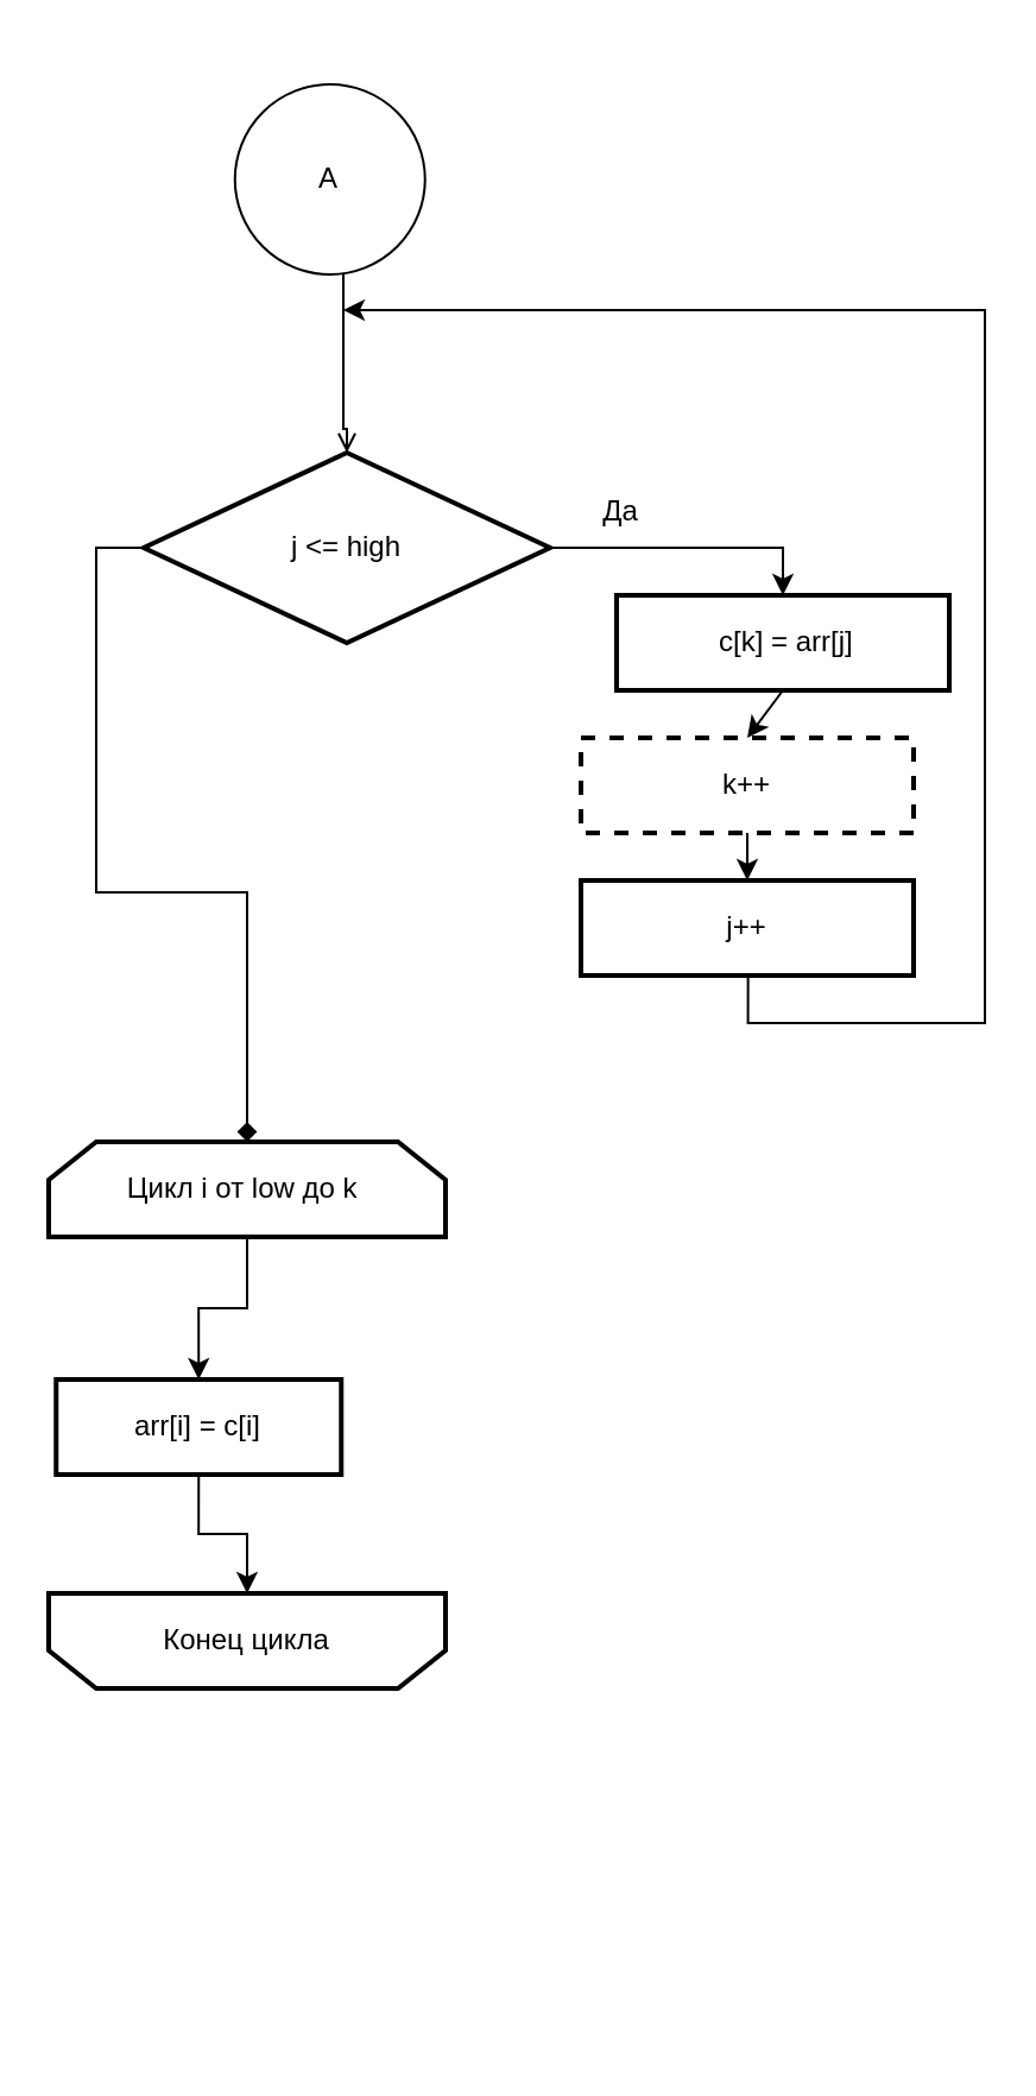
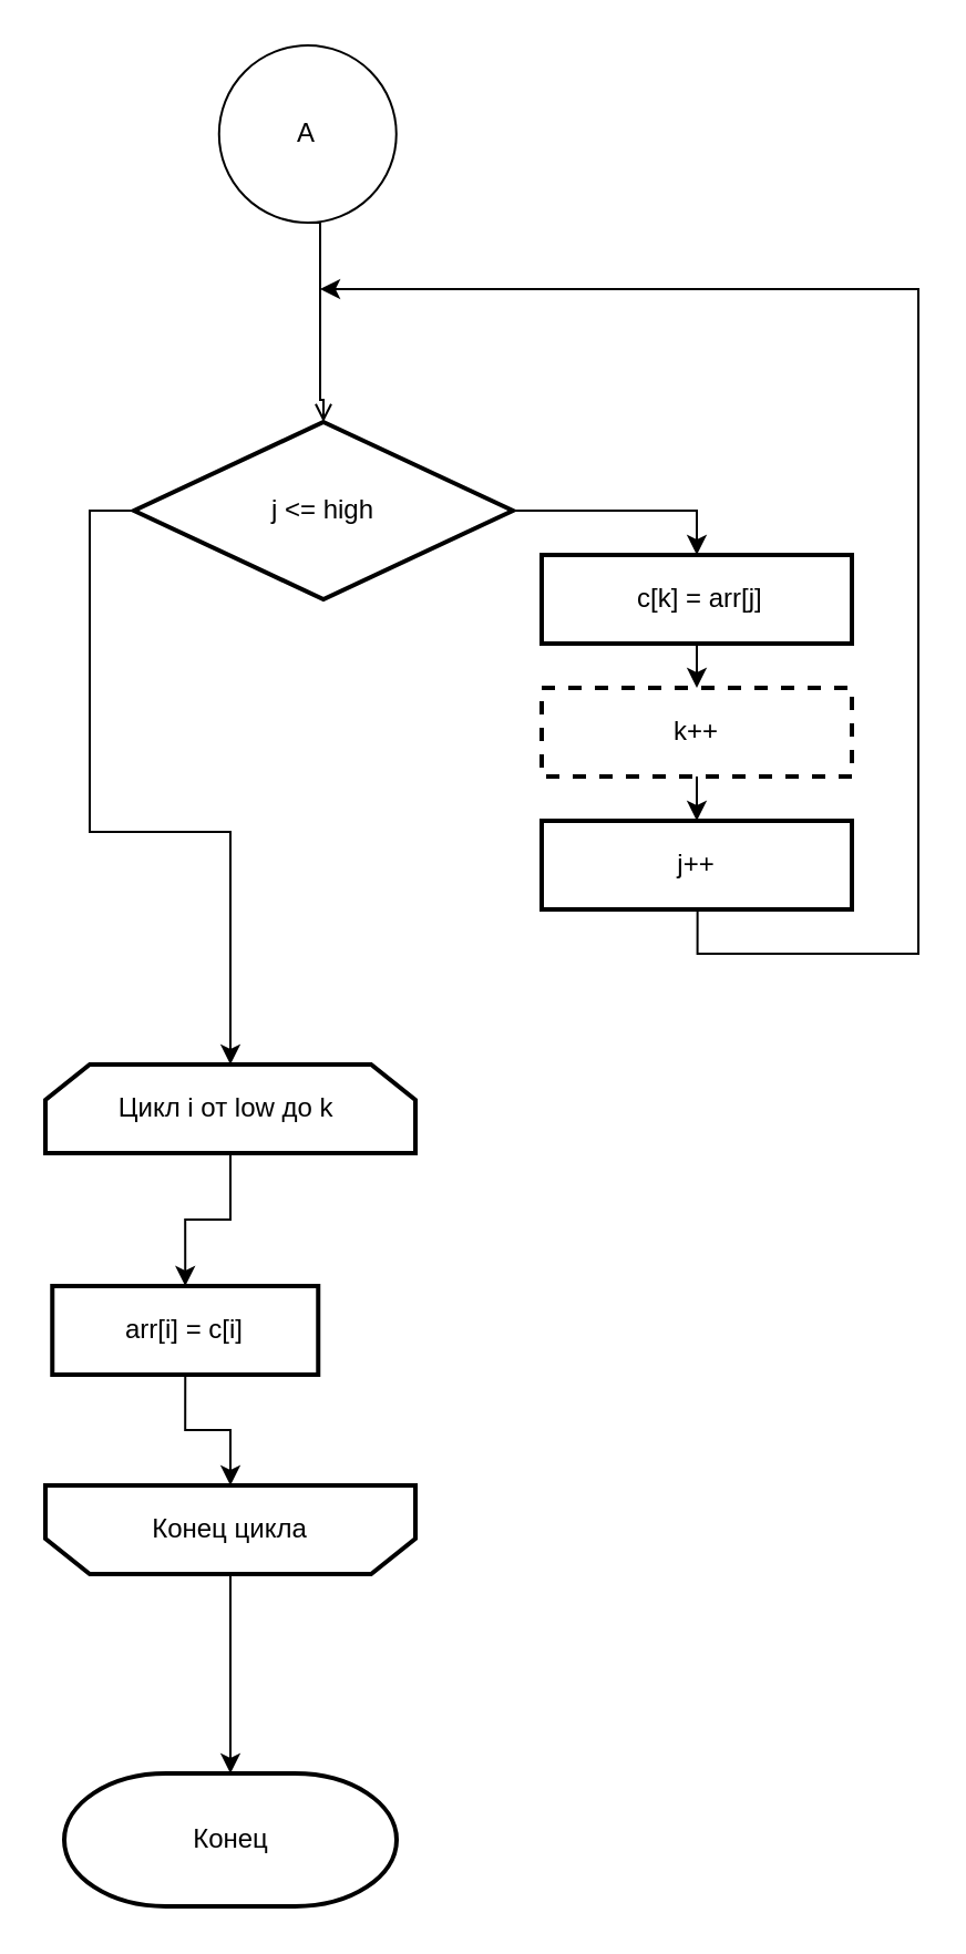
  <mxCell id="0" />
  <mxCell id="1" parent="0" />
+ <mxCell id="2" value="Конец" style="strokeWidth=2;html=1;shape=mxgraph.flowchart.terminator;whiteSpace=wrap;" parent="1" vertex="1"><mxGeometry x="28.5" y="800" width="150" height="60" as="geometry" /></mxCell>
  <mxCell id="3" style="edgeStyle=orthogonalEdgeStyle;rounded=0;orthogonalLoop=1;jettySize=auto;html=1;exitX=0.5;exitY=1;exitDx=0;exitDy=0;entryX=0.5;entryY=0;entryDx=0;entryDy=0;" parent="1" source="4" target="14" edge="1"><mxGeometry relative="1" as="geometry" /></mxCell>
  <mxCell id="4" value="Цикл i от low до k&amp;nbsp;" style="shape=loopLimit;whiteSpace=wrap;html=1;strokeWidth=2;direction=east;" parent="1" vertex="1"><mxGeometry x="20" y="480" width="167" height="40" as="geometry" /></mxCell>
+ <mxCell id="5" style="edgeStyle=orthogonalEdgeStyle;rounded=0;orthogonalLoop=1;jettySize=auto;html=1;exitX=0.5;exitY=0;exitDx=0;exitDy=0;entryX=0.5;entryY=0;entryDx=0;entryDy=0;entryPerimeter=0;" parent="1" source="6" target="2" edge="1"><mxGeometry relative="1" as="geometry" /></mxCell>
  <mxCell id="6" value="Конец цикла" style="shape=loopLimit;whiteSpace=wrap;html=1;strokeWidth=2;direction=west;" parent="1" vertex="1"><mxGeometry x="20" y="670" width="167" height="40" as="geometry" /></mxCell>
  <mxCell id="7" style="edgeStyle=orthogonalEdgeStyle;rounded=0;orthogonalLoop=1;jettySize=auto;html=1;exitX=1;exitY=0.5;exitDx=0;exitDy=0;entryX=0.5;entryY=0;entryDx=0;entryDy=0;" parent="1" source="9" target="17" edge="1"><mxGeometry relative="1" as="geometry"><mxPoint x="314.32" y="280" as="targetPoint" /></mxGeometry></mxCell>
- <mxCell id="8" style="edgeStyle=orthogonalEdgeStyle;rounded=0;orthogonalLoop=1;jettySize=auto;html=1;exitX=0;exitY=0.5;exitDx=0;exitDy=0;entryX=0.5;entryY=0;entryDx=0;entryDy=0;endArrow=diamond;" parent="1" source="9" target="4" edge="1"><mxGeometry relative="1" as="geometry" /></mxCell>
+ <mxCell id="8" style="edgeStyle=orthogonalEdgeStyle;rounded=0;orthogonalLoop=1;jettySize=auto;html=1;exitX=0;exitY=0.5;exitDx=0;exitDy=0;entryX=0.5;entryY=0;entryDx=0;entryDy=0;" parent="1" source="9" target="4" edge="1"><mxGeometry relative="1" as="geometry" /></mxCell>
  <mxCell id="9" value="j &amp;lt;= high" style="rhombus;whiteSpace=wrap;html=1;strokeWidth=2;" parent="1" vertex="1"><mxGeometry x="59.99" y="190" width="171" height="80" as="geometry" /></mxCell>
  <mxCell id="10" style="edgeStyle=orthogonalEdgeStyle;rounded=0;orthogonalLoop=1;jettySize=auto;html=1;exitX=0.5;exitY=1;exitDx=0;exitDy=0;" parent="1" edge="1"><mxGeometry relative="1" as="geometry"><mxPoint x="144" y="130" as="targetPoint" /><Array as="points"><mxPoint x="314" y="430" /><mxPoint x="414" y="430" /><mxPoint x="414" y="130" /></Array><mxPoint x="314.32" y="410" as="sourcePoint" /></mxGeometry></mxCell>
  <mxCell id="11" style="edgeStyle=orthogonalEdgeStyle;rounded=0;orthogonalLoop=1;jettySize=auto;html=1;exitX=0.5;exitY=1;exitDx=0;exitDy=0;entryX=0.5;entryY=0;entryDx=0;entryDy=0;endArrow=open;" parent="1" source="12" target="9" edge="1"><mxGeometry relative="1" as="geometry"><Array as="points"><mxPoint x="144" y="100" /><mxPoint x="144" y="180" /></Array></mxGeometry></mxCell>
- <mxCell id="12" value="А" style="ellipse;whiteSpace=wrap;html=1;aspect=fixed;" parent="1" vertex="1"><mxGeometry x="98.38" y="35" width="80" height="80" as="geometry" /></mxCell>
+ <mxCell id="12" value="А" style="ellipse;whiteSpace=wrap;html=1;aspect=fixed;" parent="1" vertex="1"><mxGeometry x="98.38" y="20" width="80" height="80" as="geometry" /></mxCell>
  <mxCell id="13" style="edgeStyle=orthogonalEdgeStyle;rounded=0;orthogonalLoop=1;jettySize=auto;html=1;exitX=0.5;exitY=1;exitDx=0;exitDy=0;entryX=0.5;entryY=1;entryDx=0;entryDy=0;" parent="1" source="14" target="6" edge="1"><mxGeometry relative="1" as="geometry" /></mxCell>
  <mxCell id="14" value="arr[i] = c[i]" style="rounded=0;whiteSpace=wrap;html=1;absoluteArcSize=1;arcSize=14;strokeWidth=2;" parent="1" vertex="1"><mxGeometry x="23.13" y="580" width="120" height="40" as="geometry" /></mxCell>
- <mxCell id="15" value="Да" style="text;html=1;strokeColor=none;fillColor=none;align=center;verticalAlign=middle;whiteSpace=wrap;rounded=0;" parent="1" vertex="1"><mxGeometry x="230.99" y="200" width="60" height="30" as="geometry" /></mxCell>
  <mxCell id="16" style="edgeStyle=none;rounded=0;orthogonalLoop=1;jettySize=auto;html=1;exitX=0.5;exitY=1;exitDx=0;exitDy=0;entryX=0.5;entryY=0;entryDx=0;entryDy=0;" edge="1" parent="1" source="17" target="19"><mxGeometry relative="1" as="geometry" /></mxCell>
- <mxCell id="17" value="&amp;nbsp;c[k] = arr[j]" style="rounded=0;whiteSpace=wrap;html=1;absoluteArcSize=1;arcSize=14;strokeWidth=2;" vertex="1" parent="1"><mxGeometry x="259" y="250" width="140" height="40" as="geometry" /></mxCell>
+ <mxCell id="17" value="&amp;nbsp;c[k] = arr[j]" style="rounded=0;whiteSpace=wrap;html=1;absoluteArcSize=1;arcSize=14;strokeWidth=2;" vertex="1" parent="1"><mxGeometry x="244" y="250" width="140" height="40" as="geometry" /></mxCell>
  <mxCell id="18" style="edgeStyle=none;rounded=0;orthogonalLoop=1;jettySize=auto;html=1;exitX=0.5;exitY=1;exitDx=0;exitDy=0;entryX=0.5;entryY=0;entryDx=0;entryDy=0;" edge="1" parent="1" source="19" target="20"><mxGeometry relative="1" as="geometry" /></mxCell>
  <mxCell id="19" value="k++" style="rounded=0;whiteSpace=wrap;html=1;absoluteArcSize=1;arcSize=14;strokeWidth=2;dashed=1;" vertex="1" parent="1"><mxGeometry x="244" y="310" width="140" height="40" as="geometry" /></mxCell>
  <mxCell id="20" value="j++" style="rounded=0;whiteSpace=wrap;html=1;absoluteArcSize=1;arcSize=14;strokeWidth=2;" vertex="1" parent="1"><mxGeometry x="244" y="370" width="140" height="40" as="geometry" /></mxCell>
